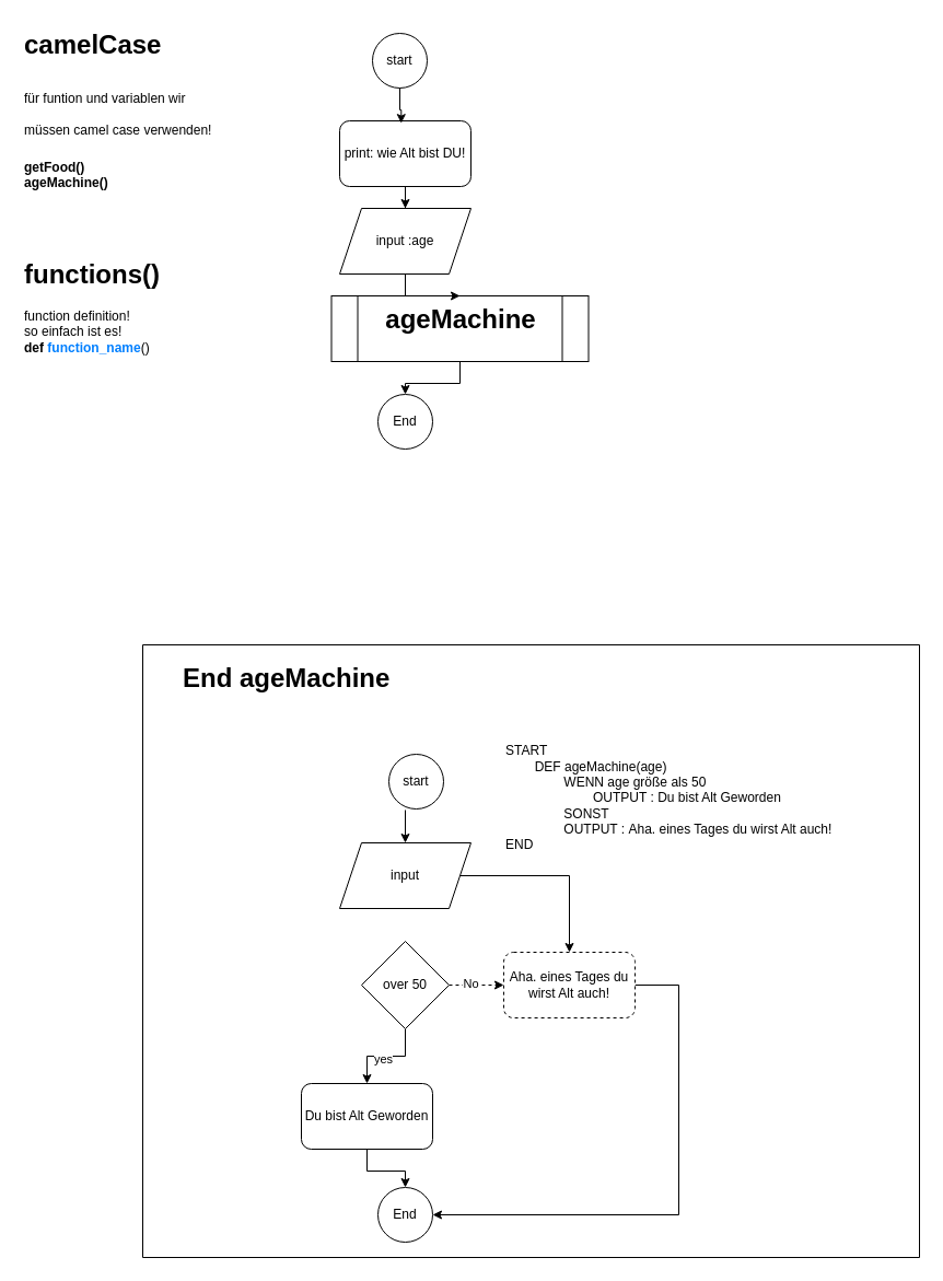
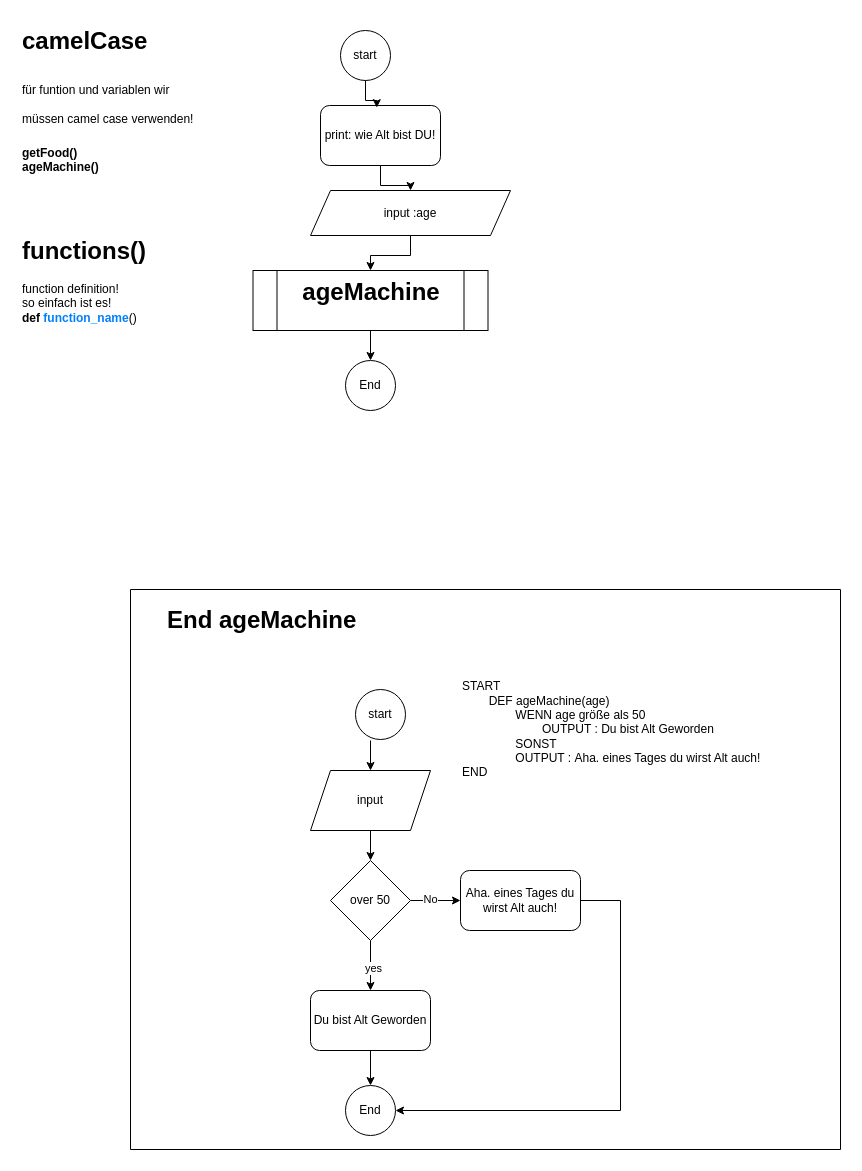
  <mxCell id="0" />
  <mxCell id="1" parent="0" />
  <mxCell id="2" value="start" style="ellipse;whiteSpace=wrap;html=1;" parent="1" vertex="1"><mxGeometry x="340" y="30" width="50" height="50" as="geometry" /></mxCell>
  <mxCell id="3" value="End" style="ellipse;whiteSpace=wrap;html=1;" parent="1" vertex="1"><mxGeometry x="345" y="360" width="50" height="50" as="geometry" /></mxCell>
  <mxCell id="4" value="" style="edgeStyle=orthogonalEdgeStyle;rounded=0;orthogonalLoop=1;jettySize=auto;html=1;" edge="1" parent="1" source="5" target="29"><mxGeometry relative="1" as="geometry" /></mxCell>
- <mxCell id="5" value="print: wie Alt bist DU!" style="rounded=1;whiteSpace=wrap;html=1;" parent="1" vertex="1"><mxGeometry x="310" y="110" width="120" height="60" as="geometry" /></mxCell>
+ <mxCell id="5" value="print: wie Alt bist DU!" style="rounded=1;whiteSpace=wrap;html=1;" parent="1" vertex="1"><mxGeometry x="320" y="105" width="120" height="60" as="geometry" /></mxCell>
  <mxCell id="6" style="edgeStyle=orthogonalEdgeStyle;rounded=0;orthogonalLoop=1;jettySize=auto;html=1;entryX=0.469;entryY=0.036;entryDx=0;entryDy=0;entryPerimeter=0;" parent="1" source="2" target="5" edge="1"><mxGeometry relative="1" as="geometry" /></mxCell>
  <mxCell id="7" value="&lt;h1 style=&quot;margin-top: 0px;&quot;&gt;functions()&amp;nbsp;&lt;/h1&gt;&lt;div&gt;function definition!&amp;nbsp;&lt;/div&gt;&lt;div&gt;so einfach ist es!&lt;/div&gt;&lt;div&gt;&lt;b&gt;def &lt;/b&gt;&lt;font style=&quot;color: rgb(0, 127, 255);&quot;&gt;&lt;b&gt;function_name&lt;/b&gt;&lt;/font&gt;()&lt;/div&gt;&lt;p&gt;&lt;br&gt;&lt;/p&gt;" style="text;html=1;whiteSpace=wrap;overflow=hidden;rounded=0;" parent="1" vertex="1"><mxGeometry x="20" y="230" width="180" height="120" as="geometry" /></mxCell>
  <mxCell id="8" value="&lt;h1 style=&quot;margin-top: 0px;&quot;&gt;&lt;span style=&quot;background-color: transparent; color: light-dark(rgb(0, 0, 0), rgb(255, 255, 255));&quot;&gt;camelCase&amp;nbsp;&lt;/span&gt;&lt;/h1&gt;&lt;h1 style=&quot;margin-top: 0px;&quot;&gt;&lt;span style=&quot;background-color: transparent; color: light-dark(rgb(0, 0, 0), rgb(255, 255, 255)); font-size: 12px; font-weight: normal;&quot;&gt;für funtion und variablen wir müssen camel case verwenden!&amp;nbsp;&lt;/span&gt;&lt;/h1&gt;&lt;div&gt;&lt;span style=&quot;background-color: transparent; color: light-dark(rgb(0, 0, 0), rgb(255, 255, 255)); font-size: 12px;&quot;&gt;&lt;b&gt;getFood()&amp;nbsp;&lt;/b&gt;&lt;/span&gt;&lt;/div&gt;&lt;div&gt;&lt;span style=&quot;background-color: transparent; color: light-dark(rgb(0, 0, 0), rgb(255, 255, 255)); font-size: 12px;&quot;&gt;&lt;b&gt;ageMachine()&lt;/b&gt;&lt;/span&gt;&lt;/div&gt;&lt;h1 style=&quot;margin-top: 0px;&quot;&gt;&lt;br&gt;&lt;/h1&gt;" style="text;html=1;whiteSpace=wrap;overflow=hidden;rounded=0;" parent="1" vertex="1"><mxGeometry x="20" y="20" width="180" height="180" as="geometry" /></mxCell>
  <mxCell id="9" value="End" style="ellipse;whiteSpace=wrap;html=1;" vertex="1" parent="1"><mxGeometry x="345" y="1085" width="50" height="50" as="geometry" /></mxCell>
- <mxCell id="10" style="edgeStyle=orthogonalEdgeStyle;rounded=0;orthogonalLoop=1;jettySize=auto;html=1;" edge="1" parent="1" source="11" target="21"><mxGeometry relative="1" as="geometry" /></mxCell>
+ <mxCell id="10" style="edgeStyle=orthogonalEdgeStyle;rounded=0;orthogonalLoop=1;jettySize=auto;html=1;entryX=0.5;entryY=0;entryDx=0;entryDy=0;" edge="1" parent="1" source="11" target="17"><mxGeometry relative="1" as="geometry" /></mxCell>
  <mxCell id="11" value="input" style="shape=parallelogram;perimeter=parallelogramPerimeter;whiteSpace=wrap;html=1;fixedSize=1;" vertex="1" parent="1"><mxGeometry x="310" y="770" width="120" height="60" as="geometry" /></mxCell>
  <mxCell id="12" style="edgeStyle=orthogonalEdgeStyle;rounded=0;orthogonalLoop=1;jettySize=auto;html=1;entryX=0.5;entryY=0;entryDx=0;entryDy=0;" edge="1" parent="1" target="11"><mxGeometry relative="1" as="geometry"><mxPoint x="370" y="740" as="sourcePoint" /></mxGeometry></mxCell>
  <mxCell id="13" style="edgeStyle=orthogonalEdgeStyle;rounded=0;orthogonalLoop=1;jettySize=auto;html=1;exitX=0.5;exitY=1;exitDx=0;exitDy=0;entryX=0.5;entryY=0;entryDx=0;entryDy=0;" edge="1" parent="1" source="17" target="19"><mxGeometry relative="1" as="geometry"><mxPoint x="410" y="960" as="targetPoint" /><mxPoint x="360" y="940.14" as="sourcePoint" /></mxGeometry></mxCell>
  <mxCell id="14" value="yes" style="edgeLabel;html=1;align=center;verticalAlign=middle;resizable=0;points=[];" vertex="1" connectable="0" parent="13"><mxGeometry x="0.094" y="2" relative="1" as="geometry"><mxPoint as="offset" /></mxGeometry></mxCell>
- <mxCell id="15" style="edgeStyle=orthogonalEdgeStyle;rounded=0;orthogonalLoop=1;jettySize=auto;html=1;entryX=0;entryY=0.5;entryDx=0;entryDy=0;dashed=1;" edge="1" parent="1" source="17" target="21"><mxGeometry relative="1" as="geometry" /></mxCell>
+ <mxCell id="15" style="edgeStyle=orthogonalEdgeStyle;rounded=0;orthogonalLoop=1;jettySize=auto;html=1;entryX=0;entryY=0.5;entryDx=0;entryDy=0;" edge="1" parent="1" source="17" target="21"><mxGeometry relative="1" as="geometry" /></mxCell>
  <mxCell id="16" value="No" style="edgeLabel;html=1;align=center;verticalAlign=middle;resizable=0;points=[];" vertex="1" connectable="0" parent="15"><mxGeometry x="-0.257" y="2" relative="1" as="geometry"><mxPoint as="offset" /></mxGeometry></mxCell>
  <mxCell id="17" value="over 50" style="rhombus;whiteSpace=wrap;html=1;" vertex="1" parent="1"><mxGeometry x="330" y="860" width="80" height="80" as="geometry" /></mxCell>
  <mxCell id="18" style="edgeStyle=orthogonalEdgeStyle;rounded=0;orthogonalLoop=1;jettySize=auto;html=1;" edge="1" parent="1" source="19" target="9"><mxGeometry relative="1" as="geometry" /></mxCell>
- <mxCell id="19" value="Du bist Alt Geworden" style="rounded=1;whiteSpace=wrap;html=1;" vertex="1" parent="1"><mxGeometry x="275" y="990" width="120" height="60" as="geometry" /></mxCell>
+ <mxCell id="19" value="Du bist Alt Geworden" style="rounded=1;whiteSpace=wrap;html=1;" vertex="1" parent="1"><mxGeometry x="310" y="990" width="120" height="60" as="geometry" /></mxCell>
  <mxCell id="20" style="edgeStyle=orthogonalEdgeStyle;rounded=0;orthogonalLoop=1;jettySize=auto;html=1;entryX=1;entryY=0.5;entryDx=0;entryDy=0;" edge="1" parent="1" source="21" target="9"><mxGeometry relative="1" as="geometry"><Array as="points"><mxPoint x="620" y="900" /><mxPoint x="620" y="1110" /></Array></mxGeometry></mxCell>
- <mxCell id="21" value="Aha. eines Tages du wirst Alt auch!" style="rounded=1;whiteSpace=wrap;html=1;dashed=1;" vertex="1" parent="1"><mxGeometry x="460" y="870" width="120" height="60" as="geometry" /></mxCell>
+ <mxCell id="21" value="Aha. eines Tages du wirst Alt auch!" style="rounded=1;whiteSpace=wrap;html=1;" vertex="1" parent="1"><mxGeometry x="460" y="870" width="120" height="60" as="geometry" /></mxCell>
  <mxCell id="22" value="" style="swimlane;startSize=0;" vertex="1" parent="1"><mxGeometry x="130" y="589" width="710" height="560" as="geometry" /></mxCell>
  <mxCell id="23" value="start" style="ellipse;whiteSpace=wrap;html=1;" vertex="1" parent="22"><mxGeometry x="225" y="100" width="50" height="50" as="geometry" /></mxCell>
  <mxCell id="24" value="&lt;h1 style=&quot;margin-top: 0px;&quot;&gt;End ageMachine&lt;/h1&gt;" style="text;html=1;whiteSpace=wrap;overflow=hidden;rounded=0;" vertex="1" parent="22"><mxGeometry x="35" y="10" width="240" height="50" as="geometry" /></mxCell>
  <mxCell id="25" value="&lt;span style=&quot;text-wrap-mode: nowrap; background-color: rgb(255, 255, 255);&quot;&gt;START&amp;nbsp;&lt;/span&gt;&lt;div style=&quot;text-wrap-mode: nowrap;&quot;&gt;&lt;span style=&quot;background-color: rgb(255, 255, 255);&quot;&gt;&lt;span style=&quot;white-space-collapse: preserve;&quot;&gt;&#09;&lt;/span&gt;DEF ageMachine(age)&lt;br&gt;&lt;/span&gt;&lt;/div&gt;&lt;div style=&quot;text-wrap-mode: nowrap;&quot;&gt;&lt;span style=&quot;background-color: rgb(255, 255, 255);&quot;&gt;&lt;span style=&quot;white-space-collapse: preserve;&quot;&gt;&#09;&lt;/span&gt;&lt;span style=&quot;white-space-collapse: preserve;&quot;&gt;&#09;&lt;/span&gt;WENN age größe als 50&lt;br&gt;&lt;/span&gt;&lt;/div&gt;&lt;div style=&quot;text-wrap-mode: nowrap;&quot;&gt;&lt;span style=&quot;background-color: rgb(255, 255, 255);&quot;&gt;&lt;span style=&quot;white-space-collapse: preserve;&quot;&gt;&#09;&lt;span style=&quot;white-space-collapse: preserve;&quot;&gt;&#09;&lt;/span&gt;&lt;span style=&quot;white-space-collapse: preserve;&quot;&gt;&#09;&lt;/span&gt;OUTPUT : &lt;/span&gt;&lt;span style=&quot;text-wrap-mode: wrap; color: light-dark(rgb(0, 0, 0), rgb(255, 255, 255));&quot;&gt;Du bist Alt Geworden&lt;/span&gt;&lt;br&gt;&lt;/span&gt;&lt;/div&gt;&lt;div style=&quot;text-wrap-mode: nowrap;&quot;&gt;&lt;span style=&quot;background-color: rgb(255, 255, 255);&quot;&gt;&lt;span style=&quot;text-wrap-mode: wrap; color: light-dark(rgb(0, 0, 0), rgb(255, 255, 255));&quot;&gt;&lt;span style=&quot;white-space: pre;&quot;&gt;&#09;&lt;/span&gt;&lt;span style=&quot;white-space: pre;&quot;&gt;&#09;&lt;/span&gt;SONST&lt;br&gt;&lt;/span&gt;&lt;/span&gt;&lt;/div&gt;&lt;div style=&quot;text-wrap-mode: nowrap;&quot;&gt;&lt;span style=&quot;color: light-dark(rgb(0, 0, 0), rgb(255, 255, 255)); text-wrap-mode: wrap;&quot;&gt;&lt;span style=&quot;white-space: pre;&quot;&gt;&#09;&lt;/span&gt;&lt;span style=&quot;white-space: pre;&quot;&gt;&#09;&lt;/span&gt;OUTPUT :&amp;nbsp;&lt;/span&gt;&lt;span style=&quot;color: light-dark(rgb(0, 0, 0), rgb(255, 255, 255)); text-wrap-mode: wrap;&quot;&gt;Aha. eines Tages du wirst Alt auch!&lt;/span&gt;&lt;/div&gt;&lt;div style=&quot;text-wrap-mode: nowrap;&quot;&gt;&lt;div&gt;&lt;span style=&quot;background-color: rgb(255, 255, 255);&quot;&gt;END&lt;/span&gt;&lt;/div&gt;&lt;/div&gt;" style="text;html=1;align=left;verticalAlign=middle;whiteSpace=wrap;rounded=0;" vertex="1" parent="22"><mxGeometry x="330" y="70" width="350" height="140" as="geometry" /></mxCell>
  <mxCell id="26" value="" style="edgeStyle=orthogonalEdgeStyle;rounded=0;orthogonalLoop=1;jettySize=auto;html=1;" edge="1" parent="1" source="27" target="3"><mxGeometry relative="1" as="geometry" /></mxCell>
- <mxCell id="27" value="&lt;h1 style=&quot;text-align: left; margin-top: 0px;&quot;&gt;ageMachine&lt;/h1&gt;" style="shape=process;whiteSpace=wrap;html=1;backgroundOutline=1;" vertex="1" parent="1"><mxGeometry x="302.5" y="270" width="235" height="60" as="geometry" /></mxCell>
+ <mxCell id="27" value="&lt;h1 style=&quot;text-align: left; margin-top: 0px;&quot;&gt;ageMachine&lt;/h1&gt;" style="shape=process;whiteSpace=wrap;html=1;backgroundOutline=1;" vertex="1" parent="1"><mxGeometry x="252.5" y="270" width="235" height="60" as="geometry" /></mxCell>
  <mxCell id="28" value="" style="edgeStyle=orthogonalEdgeStyle;rounded=0;orthogonalLoop=1;jettySize=auto;html=1;" edge="1" parent="1" source="29" target="27"><mxGeometry relative="1" as="geometry" /></mxCell>
- <mxCell id="29" value="input :age" style="shape=parallelogram;perimeter=parallelogramPerimeter;whiteSpace=wrap;html=1;fixedSize=1;" vertex="1" parent="1"><mxGeometry x="310" y="190" width="120" height="60" as="geometry" /></mxCell>
+ <mxCell id="29" value="input :age" style="shape=parallelogram;perimeter=parallelogramPerimeter;whiteSpace=wrap;html=1;fixedSize=1;" vertex="1" parent="1"><mxGeometry x="310" y="190" width="200" height="45" as="geometry" /></mxCell>
